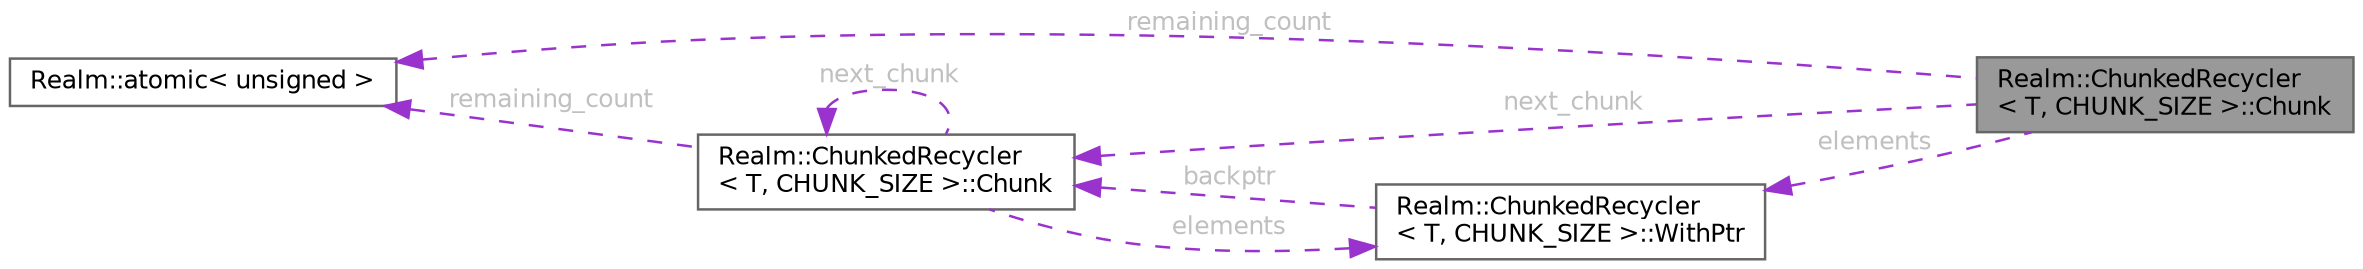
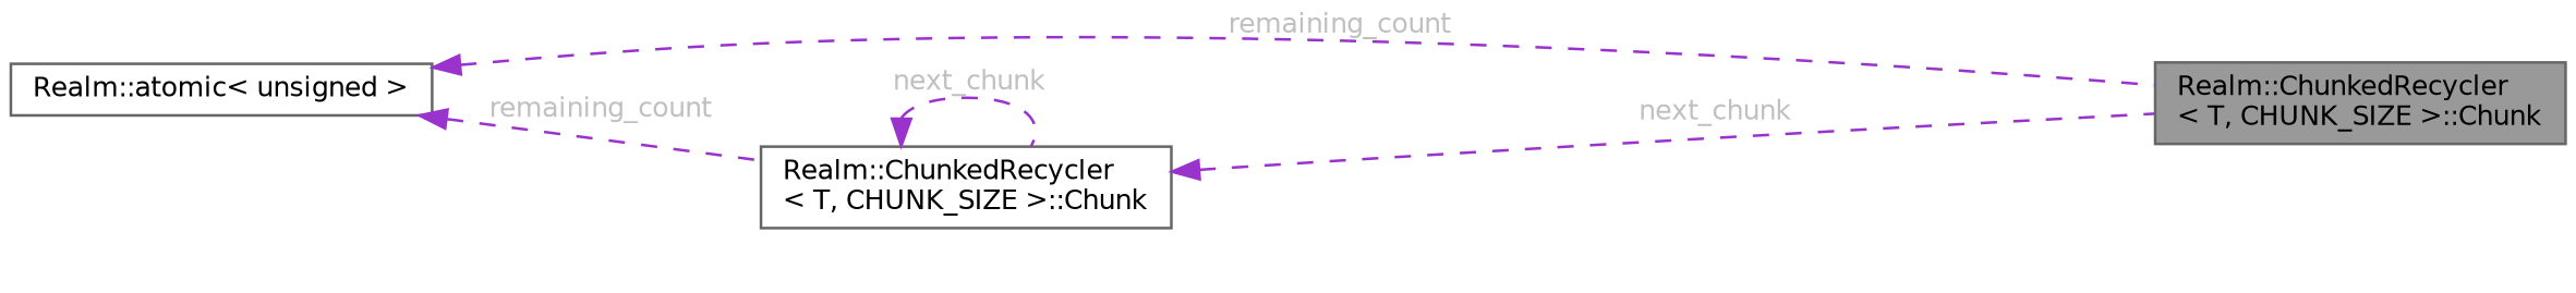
  digraph {
    rankdir=LR
    node [color=gray40 fillcolor=white fontname=Helvetica fontsize=10 shape=box style=filled]
    edge [color=darkorchid3 dir=back fontcolor=grey fontname=Helvetica fontsize=10 labelfontname=Helvetica labelfontsize=10 style=dashed]
    n1 [fillcolor=grey60 fontcolor=black height=0.2 label="Realm::ChunkedRecycler\l\< T, CHUNK_SIZE \>::Chunk" width=0.4]
    n2 [height=0.2 label="Realm::atomic\< unsigned \>" width=0.4]
    n3 [height=0.2 label="Realm::ChunkedRecycler\l\< T, CHUNK_SIZE \>::Chunk" width=0.4]
-   n4 [height=0.2 label="Realm::ChunkedRecycler\l\< T, CHUNK_SIZE \>::WithPtr" width=0.4]
    n2 -> n1 [label=" remaining_count"]
    n2 -> n3 [label=" remaining_count"]
    n3 -> n1 [label=" next_chunk"]
    n3 -> n3 [label=" next_chunk"]
-   n3 -> n4 [label=" backptr"]
-   n4 -> n1 [label=" elements"]
-   n4 -> n3 [label=" elements"]
  }
